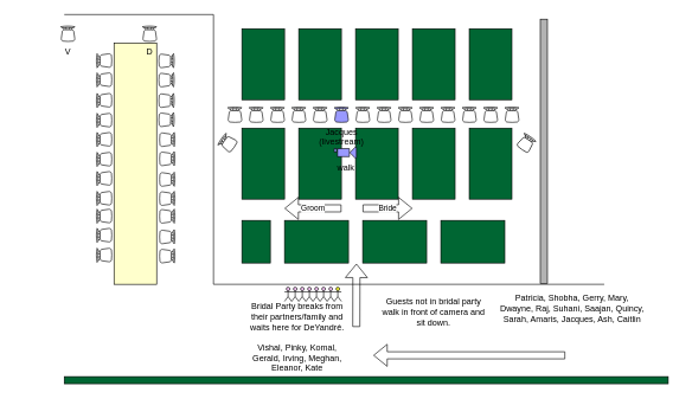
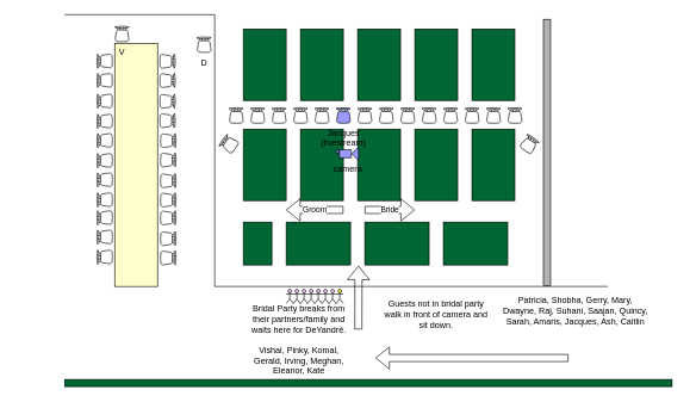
  <mxCell id="0" />
  <mxCell id="1" parent="0" />
  <mxCell id="2" value="" style="endArrow=none;html=1;" parent="1" edge="1"><mxGeometry width="50" height="50" relative="1" as="geometry"><mxPoint x="300" y="400" as="sourcePoint" /><mxPoint x="850" y="400" as="targetPoint" /></mxGeometry></mxCell>
  <mxCell id="3" value="" style="whiteSpace=wrap;html=1;fillColor=#006633;" parent="1" vertex="1"><mxGeometry x="620" y="310" width="90" height="60" as="geometry" /></mxCell>
  <mxCell id="4" value="" style="whiteSpace=wrap;html=1;fillColor=#006633;" parent="1" vertex="1"><mxGeometry x="510" y="310" width="90" height="60" as="geometry" /></mxCell>
  <mxCell id="5" value="" style="whiteSpace=wrap;html=1;fillColor=#006633;" parent="1" vertex="1"><mxGeometry x="400" y="310" width="90" height="60" as="geometry" /></mxCell>
  <mxCell id="6" value="" style="whiteSpace=wrap;html=1;rotation=-90;fillColor=#006633;" parent="1" vertex="1"><mxGeometry x="640" y="200" width="100" height="60" as="geometry" /></mxCell>
  <mxCell id="7" value="" style="whiteSpace=wrap;html=1;rotation=-90;fillColor=#006633;" parent="1" vertex="1"><mxGeometry x="560" y="200" width="100" height="60" as="geometry" /></mxCell>
  <mxCell id="8" value="" style="whiteSpace=wrap;html=1;rotation=-90;fillColor=#006633;" parent="1" vertex="1"><mxGeometry x="480" y="200" width="100" height="60" as="geometry" /></mxCell>
  <mxCell id="9" value="" style="whiteSpace=wrap;html=1;rotation=-90;fillColor=#006633;" parent="1" vertex="1"><mxGeometry x="400" y="200" width="100" height="60" as="geometry" /></mxCell>
  <mxCell id="10" value="" style="whiteSpace=wrap;html=1;rotation=-90;fillColor=#006633;" parent="1" vertex="1"><mxGeometry x="320" y="200" width="100" height="60" as="geometry" /></mxCell>
  <mxCell id="11" value="" style="whiteSpace=wrap;html=1;rotation=-90;fillColor=#006633;" parent="1" vertex="1"><mxGeometry x="640" y="60" width="100" height="60" as="geometry" /></mxCell>
  <mxCell id="12" value="" style="whiteSpace=wrap;html=1;rotation=-90;fillColor=#006633;" parent="1" vertex="1"><mxGeometry x="560" y="60" width="100" height="60" as="geometry" /></mxCell>
  <mxCell id="13" value="" style="whiteSpace=wrap;html=1;rotation=-90;fillColor=#006633;" parent="1" vertex="1"><mxGeometry x="480" y="60" width="100" height="60" as="geometry" /></mxCell>
  <mxCell id="14" value="" style="whiteSpace=wrap;html=1;rotation=-90;fillColor=#006633;" parent="1" vertex="1"><mxGeometry x="400" y="60" width="100" height="60" as="geometry" /></mxCell>
  <mxCell id="15" value="" style="whiteSpace=wrap;html=1;rotation=-90;fillColor=#006633;" parent="1" vertex="1"><mxGeometry x="320" y="60" width="100" height="60" as="geometry" /></mxCell>
  <mxCell id="16" value="" style="whiteSpace=wrap;html=1;fillColor=#006633;" parent="1" vertex="1"><mxGeometry x="340" y="310" width="40" height="60" as="geometry" /></mxCell>
  <mxCell id="17" value="" style="endArrow=none;html=1;" parent="1" edge="1"><mxGeometry width="50" height="50" relative="1" as="geometry"><mxPoint x="300" y="20" as="sourcePoint" /><mxPoint x="300" y="400" as="targetPoint" /></mxGeometry></mxCell>
  <mxCell id="18" value="" style="endArrow=none;html=1;" parent="1" edge="1"><mxGeometry width="50" height="50" relative="1" as="geometry"><mxPoint y="20" as="sourcePoint" x="90" /><mxPoint x="300" y="20" as="targetPoint" /></mxGeometry></mxCell>
  <mxCell id="19" value="" style="verticalLabelPosition=bottom;html=1;verticalAlign=top;align=center;shape=mxgraph.floorplan.chair;" parent="1" vertex="1"><mxGeometry x="350" y="150" width="20" height="22" as="geometry" /></mxCell>
  <mxCell id="20" value="" style="verticalLabelPosition=bottom;html=1;verticalAlign=top;align=center;shape=mxgraph.floorplan.chair;" parent="1" vertex="1"><mxGeometry x="380" y="150" width="20" height="22" as="geometry" /></mxCell>
  <mxCell id="21" value="" style="verticalLabelPosition=bottom;html=1;verticalAlign=top;align=center;shape=mxgraph.floorplan.chair;" parent="1" vertex="1"><mxGeometry x="410" y="150" width="20" height="22" as="geometry" /></mxCell>
  <mxCell id="22" value="" style="verticalLabelPosition=bottom;html=1;verticalAlign=top;align=center;shape=mxgraph.floorplan.chair;" parent="1" vertex="1"><mxGeometry x="440" y="150" width="20" height="22" as="geometry" /></mxCell>
  <mxCell id="23" value="Jacques &lt;br&gt;(livestream)" style="verticalLabelPosition=bottom;html=1;verticalAlign=top;align=center;shape=mxgraph.floorplan.chair;fillColor=#9999FF;" parent="1" vertex="1"><mxGeometry x="470" y="150" width="20" height="22" as="geometry" /></mxCell>
  <mxCell id="24" value="" style="verticalLabelPosition=bottom;html=1;verticalAlign=top;align=center;shape=mxgraph.floorplan.chair;" parent="1" vertex="1"><mxGeometry x="500" y="150" width="20" height="22" as="geometry" /></mxCell>
  <mxCell id="25" value="" style="verticalLabelPosition=bottom;html=1;verticalAlign=top;align=center;shape=mxgraph.floorplan.chair;" parent="1" vertex="1"><mxGeometry x="530" y="150" width="20" height="22" as="geometry" /></mxCell>
  <mxCell id="26" value="" style="verticalLabelPosition=bottom;html=1;verticalAlign=top;align=center;shape=mxgraph.floorplan.chair;" parent="1" vertex="1"><mxGeometry x="560" y="150" width="20" height="22" as="geometry" /></mxCell>
  <mxCell id="27" value="" style="verticalLabelPosition=bottom;html=1;verticalAlign=top;align=center;shape=mxgraph.floorplan.chair;" parent="1" vertex="1"><mxGeometry x="590" y="150" width="20" height="22" as="geometry" /></mxCell>
  <mxCell id="28" value="" style="verticalLabelPosition=bottom;html=1;verticalAlign=top;align=center;shape=mxgraph.floorplan.chair;" parent="1" vertex="1"><mxGeometry x="620" y="150" width="20" height="22" as="geometry" /></mxCell>
  <mxCell id="29" value="" style="verticalLabelPosition=bottom;html=1;verticalAlign=top;align=center;shape=mxgraph.floorplan.chair;" parent="1" vertex="1"><mxGeometry x="650" y="150" width="20" height="22" as="geometry" /></mxCell>
  <mxCell id="30" value="" style="verticalLabelPosition=bottom;html=1;verticalAlign=top;align=center;shape=mxgraph.floorplan.chair;" parent="1" vertex="1"><mxGeometry x="680" y="150" width="20" height="22" as="geometry" /></mxCell>
  <mxCell id="31" value="" style="verticalLabelPosition=bottom;html=1;verticalAlign=top;align=center;shape=mxgraph.floorplan.chair;" parent="1" vertex="1"><mxGeometry x="710" y="150" width="20" height="22" as="geometry" /></mxCell>
  <mxCell id="32" value="" style="verticalLabelPosition=bottom;html=1;verticalAlign=top;align=center;shape=mxgraph.floorplan.chair;" parent="1" vertex="1"><mxGeometry x="320" y="150" width="20" height="22" as="geometry" /></mxCell>
  <mxCell id="33" value="" style="verticalLabelPosition=bottom;html=1;verticalAlign=top;align=center;shape=mxgraph.floorplan.chair;rotation=-55;" parent="1" vertex="1"><mxGeometry x="310" y="190" width="20" height="22" as="geometry" /></mxCell>
  <mxCell id="34" value="" style="verticalLabelPosition=bottom;html=1;verticalAlign=top;align=center;shape=mxgraph.floorplan.chair;rotation=35;" parent="1" vertex="1"><mxGeometry x="730" y="190" width="20" height="22" as="geometry" /></mxCell>
- <mxCell id="35" value="walk" style="pointerEvents=1;shadow=0;dashed=0;html=1;labelPosition=center;verticalLabelPosition=bottom;verticalAlign=top;outlineConnect=0;align=center;shape=mxgraph.office.devices.video_camera;fillColor=#9999FF;" parent="1" vertex="1"><mxGeometry x="470" y="207" width="31.2" height="15" as="geometry" /></mxCell>
+ <mxCell id="35" value="camera" style="pointerEvents=1;shadow=0;dashed=0;html=1;labelPosition=center;verticalLabelPosition=bottom;verticalAlign=top;outlineConnect=0;align=center;shape=mxgraph.office.devices.video_camera;fillColor=#9999FF;" parent="1" vertex="1"><mxGeometry x="470" y="207" width="31.2" height="15" as="geometry" /></mxCell>
  <mxCell id="36" value="" style="whiteSpace=wrap;html=1;rotation=-90;fillColor=#FFFFCC;" parent="1" vertex="1"><mxGeometry x="20" y="200" width="340" height="60" as="geometry" /></mxCell>
- <mxCell id="37" value="V" style="verticalLabelPosition=bottom;html=1;verticalAlign=top;align=center;shape=mxgraph.floorplan.chair;" parent="1" vertex="1"><mxGeometry x="85" y="36" width="20" height="22" as="geometry" /></mxCell>
- <mxCell id="38" value="D" style="verticalLabelPosition=bottom;html=1;verticalAlign=top;align=center;shape=mxgraph.floorplan.chair;" parent="1" vertex="1"><mxGeometry x="200" y="36" width="20" height="22" as="geometry" /></mxCell>
+ <mxCell id="37" value="V" style="verticalLabelPosition=bottom;html=1;verticalAlign=top;align=center;shape=mxgraph.floorplan.chair;" parent="1" vertex="1"><mxGeometry x="160" y="36" width="20" height="22" as="geometry" /></mxCell>
+ <mxCell id="38" value="D" style="verticalLabelPosition=bottom;html=1;verticalAlign=top;align=center;shape=mxgraph.floorplan.chair;" parent="1" vertex="1"><mxGeometry x="275" y="51" width="20" height="22" as="geometry" /></mxCell>
  <mxCell id="39" value="" style="verticalLabelPosition=bottom;html=1;verticalAlign=top;align=center;shape=mxgraph.floorplan.chair;rotation=-90;" parent="1" vertex="1"><mxGeometry x="136" y="74" width="20" height="22" as="geometry" /></mxCell>
  <mxCell id="40" value="" style="verticalLabelPosition=bottom;html=1;verticalAlign=top;align=center;shape=mxgraph.floorplan.chair;rotation=-90;" parent="1" vertex="1"><mxGeometry x="136" y="101" width="20" height="22" as="geometry" /></mxCell>
  <mxCell id="41" value="" style="verticalLabelPosition=bottom;html=1;verticalAlign=top;align=center;shape=mxgraph.floorplan.chair;rotation=-90;" parent="1" vertex="1"><mxGeometry x="136" y="130" width="20" height="22" as="geometry" /></mxCell>
  <mxCell id="42" value="" style="verticalLabelPosition=bottom;html=1;verticalAlign=top;align=center;shape=mxgraph.floorplan.chair;rotation=-90;" parent="1" vertex="1"><mxGeometry x="136" y="158" width="20" height="22" as="geometry" /></mxCell>
  <mxCell id="43" value="" style="verticalLabelPosition=bottom;html=1;verticalAlign=top;align=center;shape=mxgraph.floorplan.chair;rotation=-90;" parent="1" vertex="1"><mxGeometry x="136" y="185" width="20" height="22" as="geometry" /></mxCell>
  <mxCell id="44" value="" style="verticalLabelPosition=bottom;html=1;verticalAlign=top;align=center;shape=mxgraph.floorplan.chair;rotation=-90;" parent="1" vertex="1"><mxGeometry x="136" y="213" width="20" height="22" as="geometry" /></mxCell>
  <mxCell id="45" value="" style="verticalLabelPosition=bottom;html=1;verticalAlign=top;align=center;shape=mxgraph.floorplan.chair;rotation=-90;" parent="1" vertex="1"><mxGeometry x="136" y="240" width="20" height="22" as="geometry" /></mxCell>
  <mxCell id="46" value="" style="verticalLabelPosition=bottom;html=1;verticalAlign=top;align=center;shape=mxgraph.floorplan.chair;rotation=-90;" parent="1" vertex="1"><mxGeometry x="136" y="268" width="20" height="22" as="geometry" /></mxCell>
  <mxCell id="47" value="" style="verticalLabelPosition=bottom;html=1;verticalAlign=top;align=center;shape=mxgraph.floorplan.chair;rotation=-90;" parent="1" vertex="1"><mxGeometry x="136" y="293" width="20" height="22" as="geometry" /></mxCell>
  <mxCell id="48" value="" style="verticalLabelPosition=bottom;html=1;verticalAlign=top;align=center;shape=mxgraph.floorplan.chair;rotation=-90;" parent="1" vertex="1"><mxGeometry x="136" y="348" width="20" height="22" as="geometry" /></mxCell>
  <mxCell id="49" value="" style="verticalLabelPosition=bottom;html=1;verticalAlign=top;align=center;shape=mxgraph.floorplan.chair;rotation=-90;" parent="1" vertex="1"><mxGeometry x="136" y="320" width="20" height="22" as="geometry" /></mxCell>
  <mxCell id="50" value="" style="verticalLabelPosition=bottom;html=1;verticalAlign=top;align=center;shape=mxgraph.floorplan.chair;rotation=90;" parent="1" vertex="1"><mxGeometry x="224" y="74" width="20" height="22" as="geometry" /></mxCell>
  <mxCell id="51" value="" style="verticalLabelPosition=bottom;html=1;verticalAlign=top;align=center;shape=mxgraph.floorplan.chair;rotation=90;" parent="1" vertex="1"><mxGeometry x="224" y="101" width="20" height="22" as="geometry" /></mxCell>
  <mxCell id="52" value="" style="verticalLabelPosition=bottom;html=1;verticalAlign=top;align=center;shape=mxgraph.floorplan.chair;rotation=90;" parent="1" vertex="1"><mxGeometry x="224" y="130" width="20" height="22" as="geometry" /></mxCell>
  <mxCell id="53" value="" style="verticalLabelPosition=bottom;html=1;verticalAlign=top;align=center;shape=mxgraph.floorplan.chair;rotation=90;" parent="1" vertex="1"><mxGeometry x="224" y="157" width="20" height="22" as="geometry" /></mxCell>
  <mxCell id="54" value="" style="verticalLabelPosition=bottom;html=1;verticalAlign=top;align=center;shape=mxgraph.floorplan.chair;rotation=90;" parent="1" vertex="1"><mxGeometry x="225" y="185" width="20" height="22" as="geometry" /></mxCell>
  <mxCell id="55" value="" style="verticalLabelPosition=bottom;html=1;verticalAlign=top;align=center;shape=mxgraph.floorplan.chair;rotation=90;" parent="1" vertex="1"><mxGeometry x="225" y="212" width="20" height="22" as="geometry" /></mxCell>
  <mxCell id="56" value="" style="verticalLabelPosition=bottom;html=1;verticalAlign=top;align=center;shape=mxgraph.floorplan.chair;rotation=90;" parent="1" vertex="1"><mxGeometry x="225" y="241" width="20" height="22" as="geometry" /></mxCell>
  <mxCell id="57" value="" style="verticalLabelPosition=bottom;html=1;verticalAlign=top;align=center;shape=mxgraph.floorplan.chair;rotation=90;" parent="1" vertex="1"><mxGeometry x="225" y="268" width="20" height="22" as="geometry" /></mxCell>
  <mxCell id="58" value="" style="verticalLabelPosition=bottom;html=1;verticalAlign=top;align=center;shape=mxgraph.floorplan.chair;rotation=90;" parent="1" vertex="1"><mxGeometry x="225" y="293" width="20" height="22" as="geometry" /></mxCell>
  <mxCell id="59" value="" style="verticalLabelPosition=bottom;html=1;verticalAlign=top;align=center;shape=mxgraph.floorplan.chair;rotation=90;" parent="1" vertex="1"><mxGeometry x="225" y="322" width="20" height="22" as="geometry" /></mxCell>
  <mxCell id="60" value="" style="verticalLabelPosition=bottom;html=1;verticalAlign=top;align=center;shape=mxgraph.floorplan.chair;rotation=90;" parent="1" vertex="1"><mxGeometry x="225" y="349" width="20" height="22" as="geometry" /></mxCell>
  <mxCell id="61" value="" style="whiteSpace=wrap;html=1;rotation=-90;fillColor=#B3B3B3;" parent="1" vertex="1"><mxGeometry x="578.75" y="207.75" width="372.5" height="10" as="geometry" /></mxCell>
  <mxCell id="62" value="" style="whiteSpace=wrap;html=1;fillColor=#006633;" parent="1" vertex="1"><mxGeometry y="530" width="850" height="10" as="geometry" x="90" /></mxCell>
  <mxCell id="63" value="" style="shape=flexArrow;endArrow=classic;html=1;" parent="1" edge="1"><mxGeometry width="50" height="50" relative="1" as="geometry"><mxPoint x="795" y="500" as="sourcePoint" /><mxPoint x="525" y="500" as="targetPoint" /></mxGeometry></mxCell>
  <mxCell id="64" value="" style="shape=flexArrow;endArrow=classic;html=1;" parent="1" edge="1"><mxGeometry width="50" height="50" relative="1" as="geometry"><mxPoint x="501" y="460" as="sourcePoint" /><mxPoint x="501.2" y="371" as="targetPoint" /></mxGeometry></mxCell>
  <mxCell id="65" value="Groom" style="shape=flexArrow;endArrow=classic;html=1;" parent="1" edge="1"><mxGeometry width="50" height="50" relative="1" as="geometry"><mxPoint x="480" y="293" as="sourcePoint" /><mxPoint x="400" y="293" as="targetPoint" /></mxGeometry></mxCell>
  <mxCell id="66" value="Bride" style="shape=flexArrow;endArrow=classic;html=1;" parent="1" edge="1"><mxGeometry width="50" height="50" relative="1" as="geometry"><mxPoint x="510" y="293" as="sourcePoint" /><mxPoint x="580" y="293" as="targetPoint" /></mxGeometry></mxCell>
  <mxCell id="67" value="" style="shape=umlActor;verticalLabelPosition=bottom;verticalAlign=top;html=1;strokeColor=#000000;fillColor=#FFCCFF;" parent="1" vertex="1"><mxGeometry x="400" y="404" width="10" height="20" as="geometry" /></mxCell>
  <mxCell id="68" value="" style="shape=umlActor;verticalLabelPosition=bottom;verticalAlign=top;html=1;strokeColor=#000000;fillColor=#FFCCFF;" parent="1" vertex="1"><mxGeometry x="410" y="404" width="10" height="20" as="geometry" /></mxCell>
  <mxCell id="69" value="" style="shape=umlActor;verticalLabelPosition=bottom;verticalAlign=top;html=1;strokeColor=#000000;fillColor=#FFCCFF;" parent="1" vertex="1"><mxGeometry x="420" y="404" width="10" height="20" as="geometry" /></mxCell>
  <mxCell id="70" value="" style="shape=umlActor;verticalLabelPosition=bottom;verticalAlign=top;html=1;strokeColor=#000000;fillColor=#FFCCFF;" parent="1" vertex="1"><mxGeometry x="430" y="404" width="10" height="20" as="geometry" /></mxCell>
  <mxCell id="71" value="" style="shape=umlActor;verticalLabelPosition=bottom;verticalAlign=top;html=1;strokeColor=#000000;fillColor=#FFCCFF;" parent="1" vertex="1"><mxGeometry x="440" y="404" width="10" height="20" as="geometry" /></mxCell>
  <mxCell id="72" value="" style="shape=umlActor;verticalLabelPosition=bottom;verticalAlign=top;html=1;strokeColor=#000000;fillColor=#FFCCFF;" parent="1" vertex="1"><mxGeometry x="450" y="404" width="10" height="20" as="geometry" /></mxCell>
  <mxCell id="73" value="" style="shape=umlActor;verticalLabelPosition=bottom;verticalAlign=top;html=1;strokeColor=#000000;fillColor=#FFCCFF;" parent="1" vertex="1"><mxGeometry x="460" y="404" width="10" height="20" as="geometry" /></mxCell>
  <mxCell id="74" value="" style="shape=umlActor;verticalLabelPosition=bottom;verticalAlign=top;html=1;strokeColor=#000000;fillColor=#FFFF33;" parent="1" vertex="1"><mxGeometry x="470" y="404" width="10" height="20" as="geometry" /></mxCell>
  <mxCell id="75" value="Bridal Party breaks from their partners/family and waits here for DeYandré.&lt;br&gt;&lt;br&gt;Vishal, Pinky, Komal, Gerald, Irving, Meghan, Eleanor, Kate" style="text;html=1;strokeColor=none;fillColor=none;align=center;verticalAlign=middle;whiteSpace=wrap;rounded=0;" parent="1" vertex="1"><mxGeometry x="345.6" y="420" width="144.4" height="110" as="geometry" /></mxCell>
  <mxCell id="76" value="Guests not in bridal party walk in front of camera and sit down." style="text;html=1;strokeColor=none;fillColor=none;align=center;verticalAlign=middle;whiteSpace=wrap;rounded=0;" parent="1" vertex="1"><mxGeometry x="530" y="404" width="160" height="70" as="geometry" /></mxCell>
  <mxCell id="77" value="Patricia, Shobha, Gerry, Mary, Dwayne, Raj, Suhani, Saajan, Quincy, Sarah, Amaris, Jacques, Ash, Caitlin" style="text;html=1;strokeColor=none;fillColor=none;align=center;verticalAlign=middle;whiteSpace=wrap;rounded=0;" parent="1" vertex="1"><mxGeometry x="700" y="394" width="210" height="80" as="geometry" /></mxCell>
